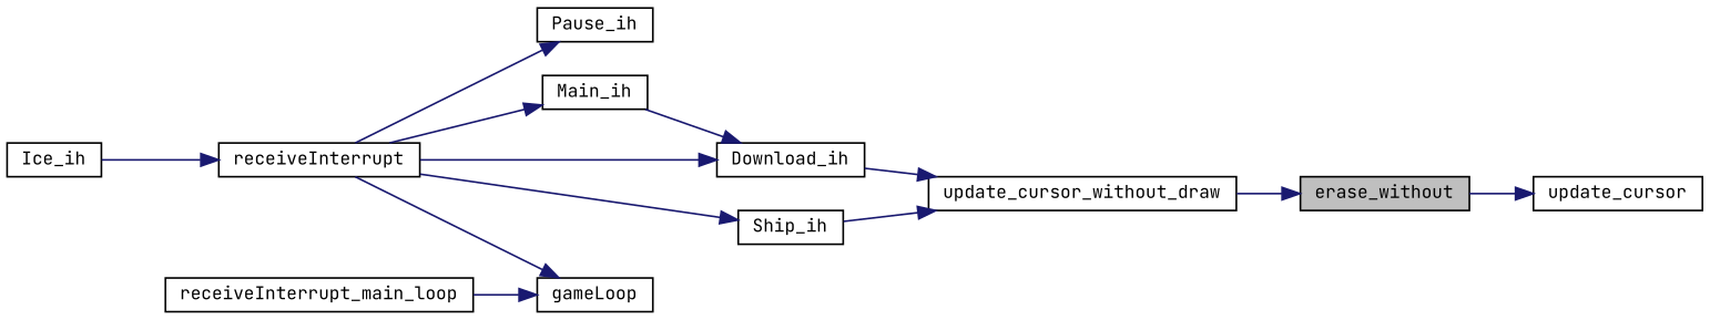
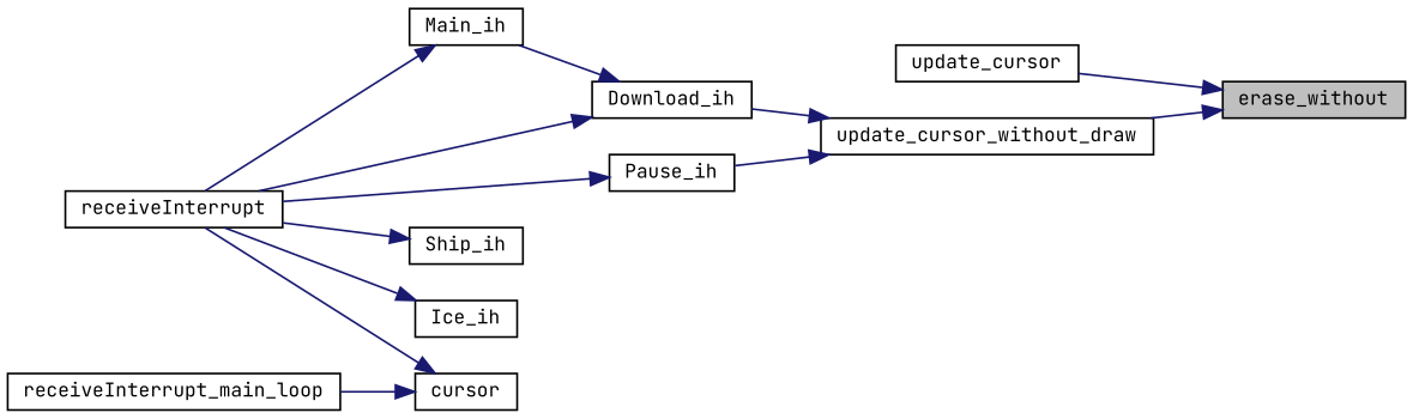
  digraph {
    fontname="JetBrains Mono"
    rankdir=RL
    node [color=black fillcolor=white fontname="JetBrains Mono" fontsize=10 shape=record style=filled]
    edge [color=midnightblue dir=back fontname="JetBrains Mono" fontsize=10 labelfontname=Helvetica labelfontsize=10 style=solid]
    n1 [fillcolor=grey75 fontcolor=black height=0.2 label=erase_without width=0.4]
    n2 [height=0.2 label=update_cursor width=0.4]
    n3 [height=0.2 label=update_cursor_without_draw width=0.4]
    n4 [height=0.2 label=Download_ih width=0.4]
    n5 [height=0.2 label=Ship_ih width=0.4]
    n6 [height=0.2 label=Main_ih width=0.4]
    n7 [height=0.2 label=receiveInterrupt width=0.4]
    n8 [height=0.2 label=Pause_ih width=0.4]
-   n9 [height=0.2 label=gameLoop width=0.4]
+   n9 [height=0.2 label=cursor width=0.4]
    n10 [height=0.2 label=receiveInterrupt_main_loop width=0.4]
    n11 [height=0.2 label=Ice_ih width=0.4]
-   n2 -> n1
+   n1 -> n2
    n1 -> n3
    n3 -> n4
-   n3 -> n5
+   n3 -> n8
    n4 -> n6
    n4 -> n7
    n5 -> n7
    n6 -> n7
    n8 -> n7
    n9 -> n7
    n9 -> n10
-   n7 -> n11
+   n11 -> n7
  }
